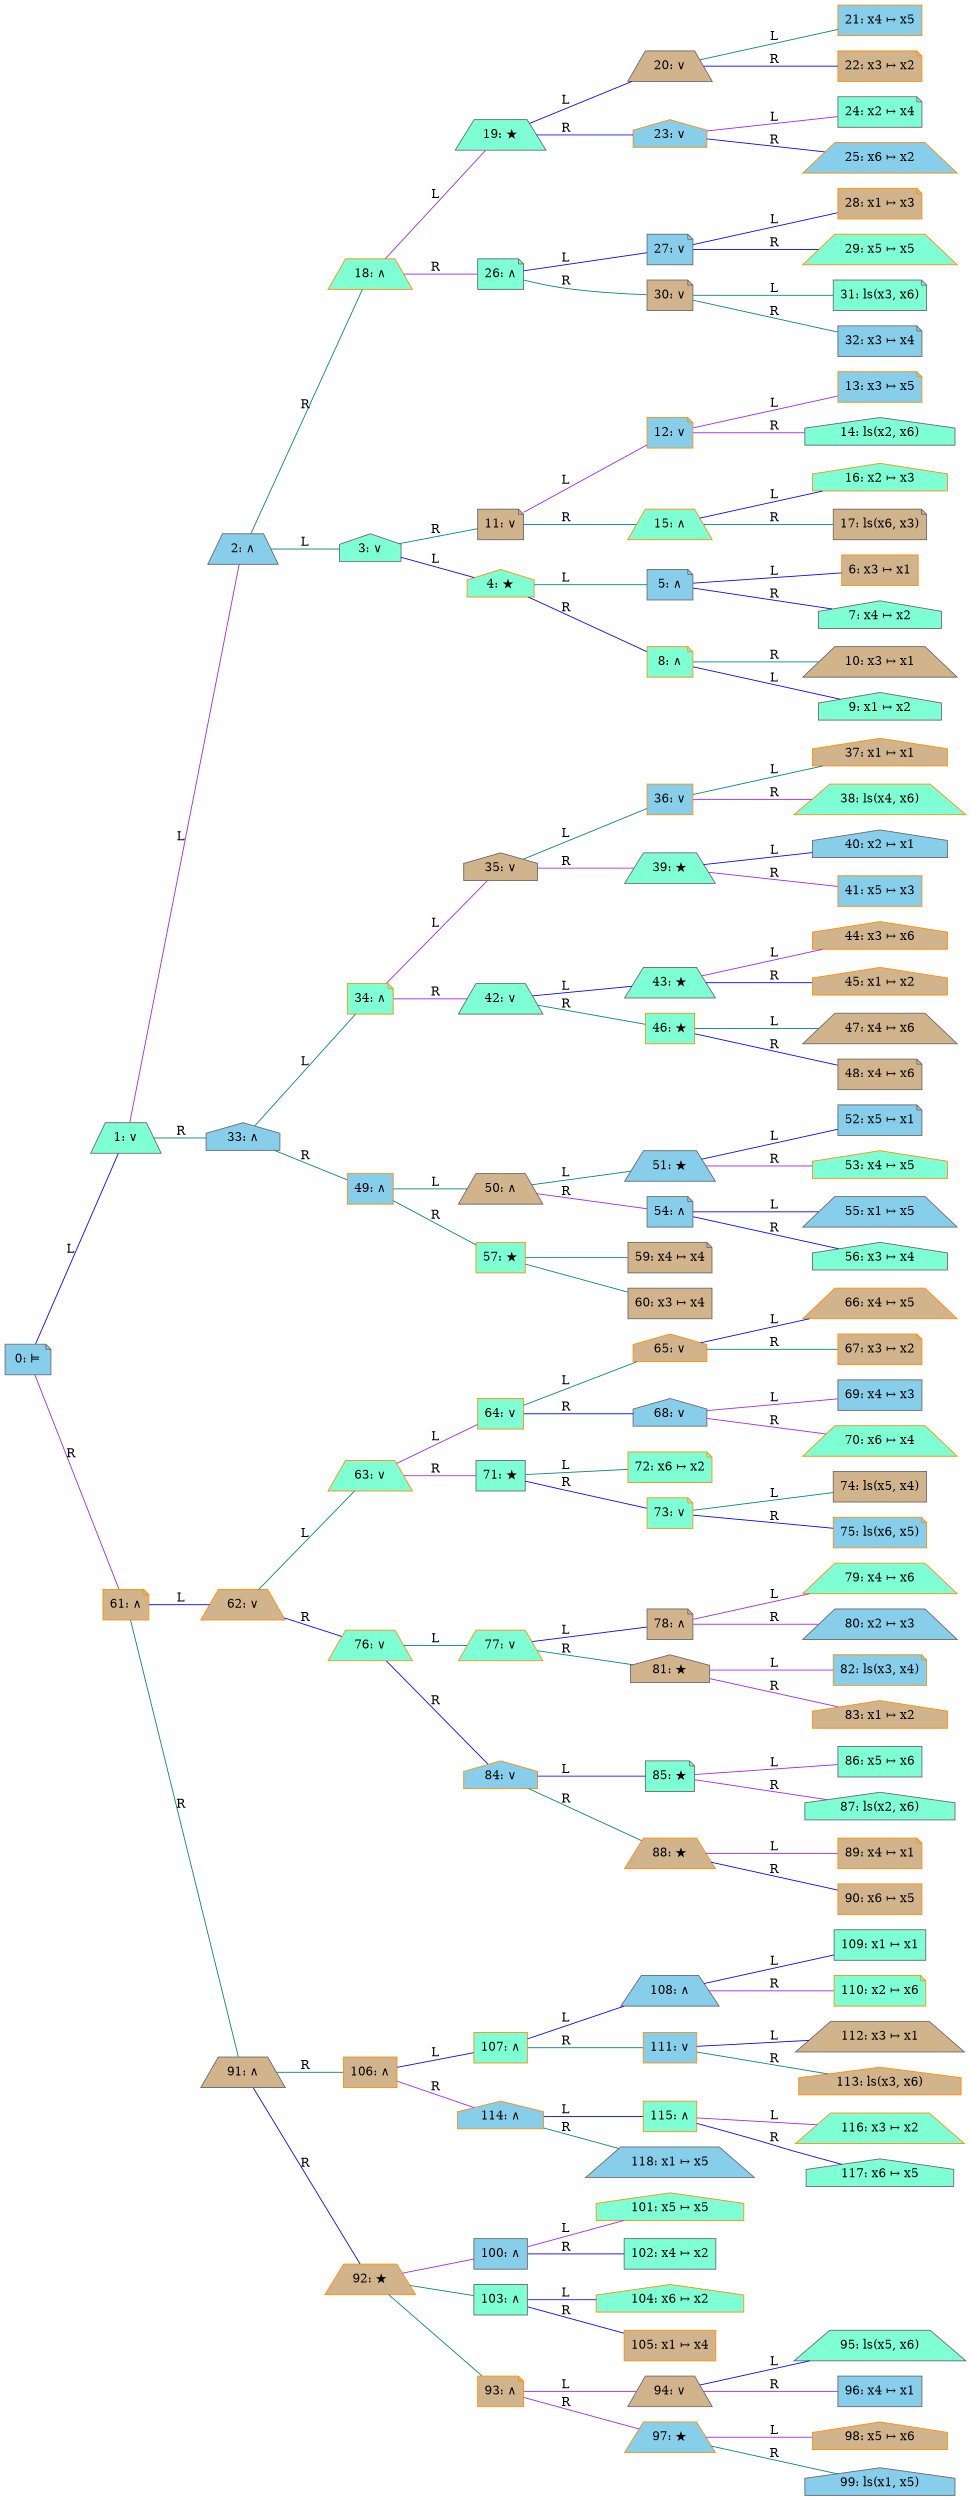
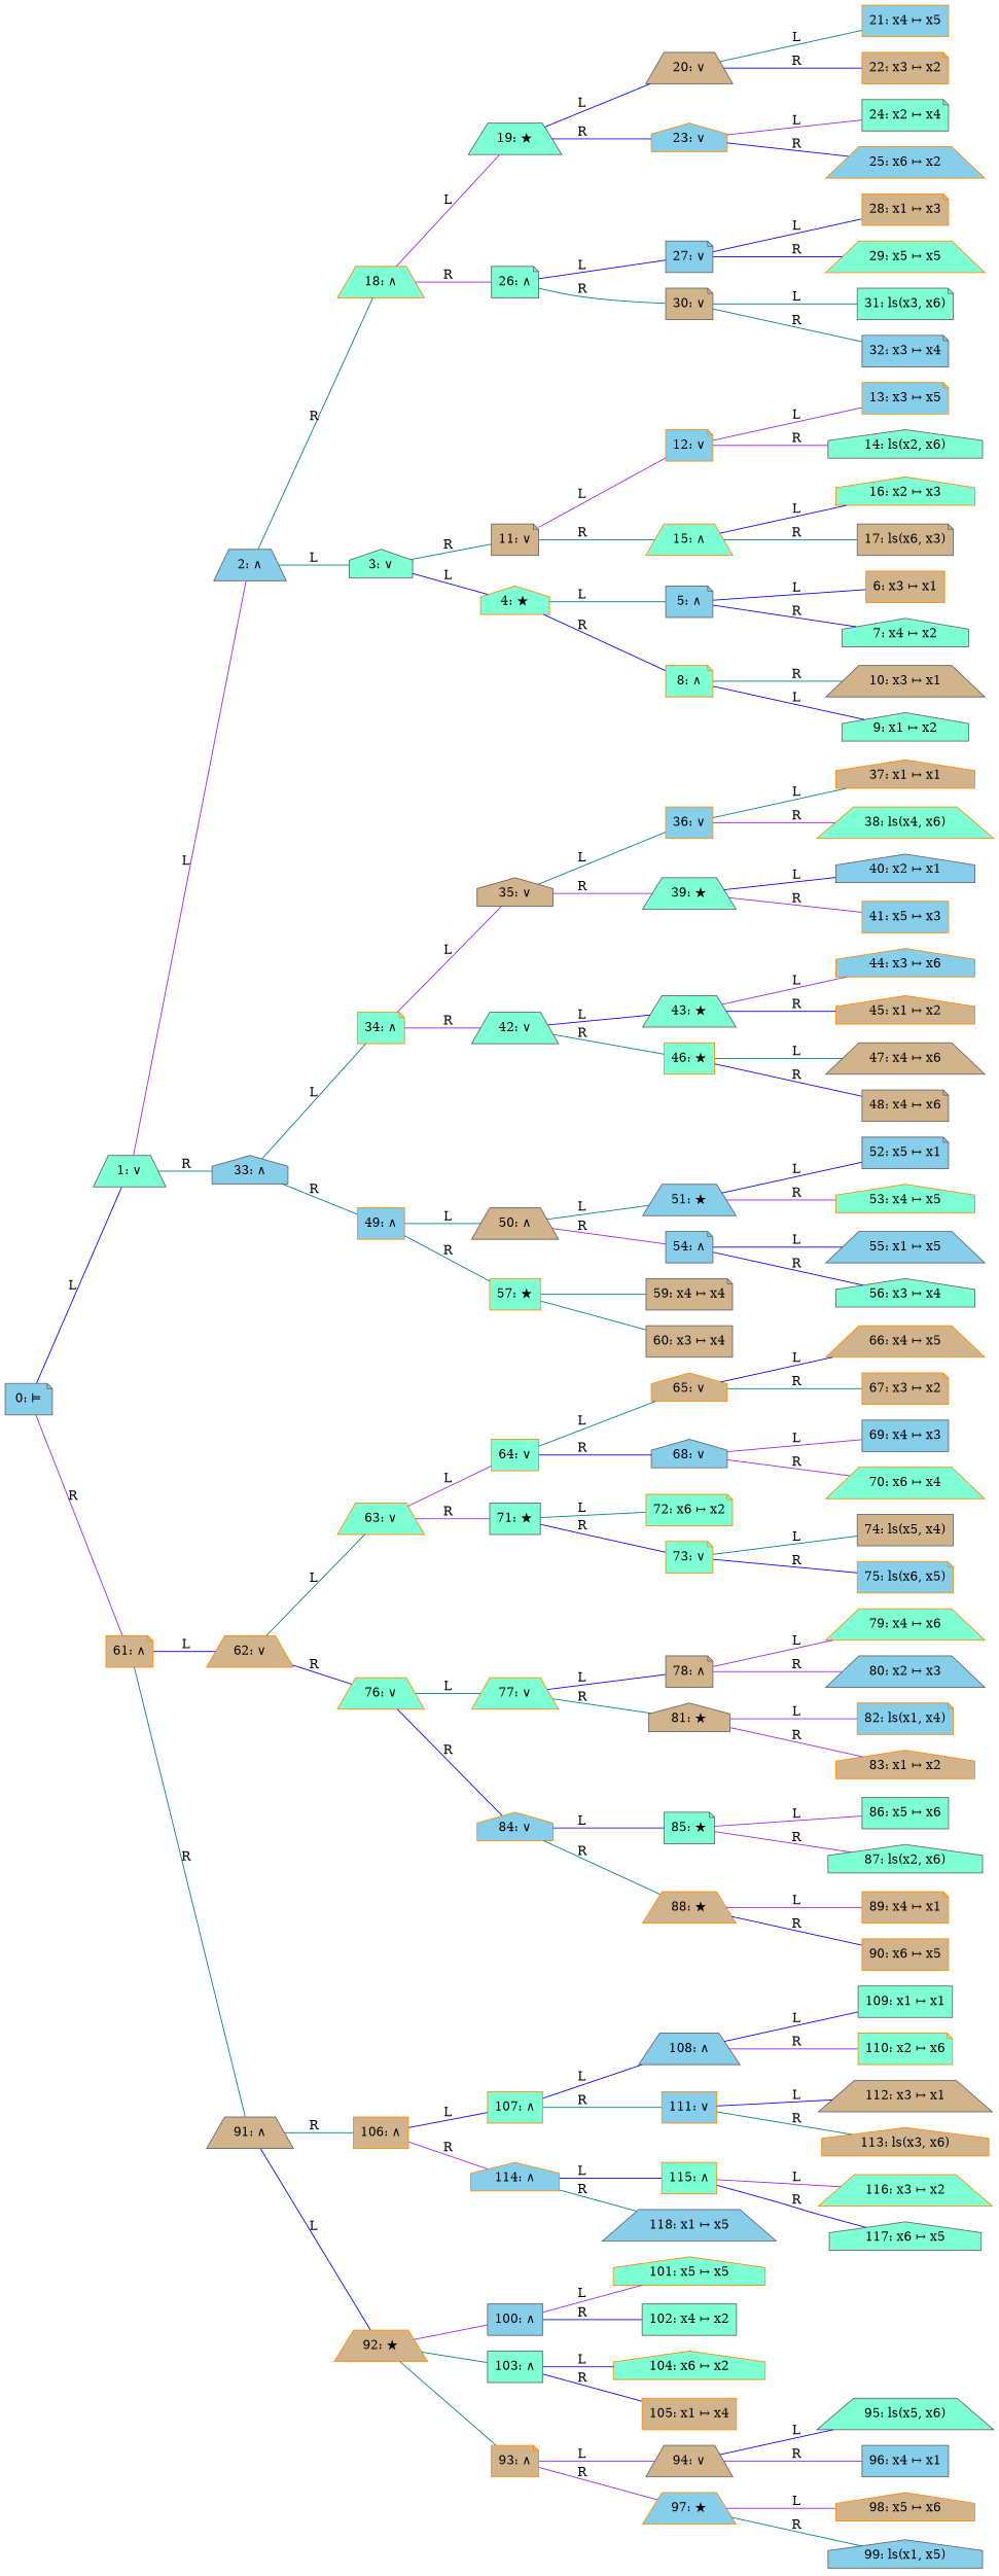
  digraph {
    rankdir=LR
    node [color=darkorange fillcolor=aquamarine shape=trapezium style=filled]
    edge [color=blue dir=none]
    "0: ⊨" [color=gray40 fillcolor=skyblue shape=note]
    "1: ∨" [color=gray40]
    "61: ∧" [fillcolor=tan shape=note]
    "2: ∧" [color=gray40 fillcolor=skyblue]
    "33: ∧" [color=gray40 fillcolor=skyblue shape=house]
    "62: ∨" [fillcolor=tan]
    "91: ∧" [color=gray40 fillcolor=tan]
    "100: ∧" [color=gray40 fillcolor=skyblue shape=box]
    "101: x5 ↦ x5" [shape=house]
    "102: x4 ↦ x2" [color=gray40 shape=box]
    "103: ∧" [color=gray40 shape=box]
    "104: x6 ↦ x2" [shape=house]
    "105: x1 ↦ x4" [fillcolor=tan shape=box]
    "106: ∧" [fillcolor=tan shape=box]
    "107: ∧" [shape=box]
    "114: ∧" [fillcolor=skyblue shape=house]
    "108: ∧" [color=gray40 fillcolor=skyblue]
    "111: ∨" [fillcolor=skyblue shape=box]
    "115: ∧" [shape=box]
    "118: x1 ↦ x5" [color=gray40 fillcolor=skyblue]
    "109: x1 ↦ x1" [color=gray40 shape=box]
    "110: x2 ↦ x6" [shape=note]
    "112: x3 ↦ x1" [color=gray40 fillcolor=tan]
    "113: ls(x3, x6)" [fillcolor=tan shape=house]
    "116: x3 ↦ x2"
    "117: x6 ↦ x5" [color=gray40 shape=house]
    "11: ∨" [color=gray40 fillcolor=tan shape=note]
    "12: ∨" [fillcolor=skyblue shape=note]
    "15: ∧"
    "13: x3 ↦ x5" [fillcolor=skyblue shape=note]
    "14: ls(x2, x6)" [color=gray40 shape=house]
    "16: x2 ↦ x3" [shape=house]
    "17: ls(x6, x3)" [color=gray40 fillcolor=tan shape=note]
    "19: ★" [color=gray40]
    "18: ∧"
    "26: ∧" [color=gray40 shape=note]
    "20: ∨" [color=gray40 fillcolor=tan]
    "23: ∨" [fillcolor=skyblue shape=house]
    "27: ∨" [color=gray40 fillcolor=skyblue shape=note]
    "30: ∨" [color=gray40 fillcolor=tan shape=note]
    "21: x4 ↦ x5" [fillcolor=skyblue shape=box]
    "22: x3 ↦ x2" [fillcolor=tan shape=note]
    "24: x2 ↦ x4" [color=gray40 shape=note]
    "25: x6 ↦ x2" [fillcolor=skyblue]
    "3: ∨" [color=gray40 shape=house]
    "34: ∧" [shape=note]
    "49: ∧" [fillcolor=skyblue shape=box]
    "28: x1 ↦ x3" [fillcolor=tan shape=note]
    "29: x5 ↦ x5"
    "31: ls(x3, x6)" [color=gray40 shape=note]
    "32: x3 ↦ x4" [color=gray40 fillcolor=skyblue shape=note]
    "4: ★" [shape=house]
    "35: ∨" [color=gray40 fillcolor=tan shape=house]
    "42: ∨" [color=gray40]
    "50: ∧" [color=gray40 fillcolor=tan]
    "57: ★" [shape=box]
    "36: ∨" [fillcolor=skyblue shape=box]
    "39: ★" [color=gray40]
    "43: ★" [color=gray40]
    "46: ★" [shape=box]
    "37: x1 ↦ x1" [fillcolor=tan shape=house]
    "38: ls(x4, x6)"
    "40: x2 ↦ x1" [color=gray40 fillcolor=skyblue shape=house]
    "41: x5 ↦ x3" [fillcolor=skyblue shape=box]
    "5: ∧" [color=gray40 fillcolor=skyblue shape=note]
    "8: ∧" [shape=note]
-   "44: x3 ↦ x6" [fillcolor=tan shape=house]
+   "44: x3 ↦ x6" [fillcolor=skyblue shape=house]
    "45: x1 ↦ x2" [fillcolor=tan shape=house]
    "47: x4 ↦ x6" [color=gray40 fillcolor=tan]
    "48: x4 ↦ x6" [color=gray40 fillcolor=tan shape=note]
    "51: ★" [color=gray40 fillcolor=skyblue]
    "54: ∧" [color=gray40 fillcolor=skyblue shape=note]
    "59: x4 ↦ x4" [color=gray40 fillcolor=tan shape=note]
    "60: x3 ↦ x4" [color=gray40 fillcolor=tan shape=box]
    "6: x3 ↦ x1" [fillcolor=tan shape=box]
    "7: x4 ↦ x2" [color=gray40 shape=house]
    "10: x3 ↦ x1" [color=gray40 fillcolor=tan]
    "9: x1 ↦ x2" [color=gray40 shape=house]
    "52: x5 ↦ x1" [color=gray40 fillcolor=skyblue shape=note]
    "53: x4 ↦ x5" [shape=house]
    "55: x1 ↦ x5" [color=gray40 fillcolor=skyblue]
    "56: x3 ↦ x4" [color=gray40 shape=house]
    "63: ∨"
    "76: ∨"
    "92: ★" [fillcolor=tan]
    "64: ∨" [shape=box]
    "71: ★" [color=gray40 shape=box]
    "77: ∨"
    "84: ∨" [fillcolor=skyblue shape=house]
    "65: ∨" [fillcolor=tan shape=house]
    "68: ∨" [color=gray40 fillcolor=skyblue shape=house]
    "72: x6 ↦ x2" [shape=note]
    "73: ∨" [shape=note]
    "66: x4 ↦ x5" [fillcolor=tan]
    "67: x3 ↦ x2" [fillcolor=tan shape=note]
    "69: x4 ↦ x3" [color=gray40 fillcolor=skyblue shape=box]
    "70: x6 ↦ x4"
    "74: ls(x5, x4)" [color=gray40 fillcolor=tan shape=box]
    "75: ls(x6, x5)" [fillcolor=skyblue shape=note]
    "78: ∧" [color=gray40 fillcolor=tan shape=note]
    "81: ★" [color=gray40 fillcolor=tan shape=house]
    "85: ★" [color=gray40 shape=note]
    "88: ★" [fillcolor=tan]
    "79: x4 ↦ x6"
    "80: x2 ↦ x3" [color=gray40 fillcolor=skyblue]
-   "82: ls(x3, x4)" [fillcolor=skyblue shape=note]
+   "82: ls(x3, x4)" [fillcolor=skyblue shape=note label="82: ls(x1, x4)"]
    "83: x1 ↦ x2" [fillcolor=tan shape=house]
    "86: x5 ↦ x6" [color=gray40 shape=box]
    "87: ls(x2, x6)" [color=gray40 shape=house]
    "89: x4 ↦ x1" [fillcolor=tan shape=note]
    "90: x6 ↦ x5" [fillcolor=tan shape=box]
    "93: ∧" [fillcolor=tan shape=note]
    "94: ∨" [color=gray40 fillcolor=tan]
    "97: ★" [fillcolor=skyblue]
    "95: ls(x5, x6)" [color=gray40]
    "96: x4 ↦ x1" [color=gray40 fillcolor=skyblue shape=box]
    "98: x5 ↦ x6" [fillcolor=tan shape=house]
    "99: ls(x1, x5)" [color=gray40 fillcolor=skyblue shape=house]
    "0: ⊨" -> "1: ∨" [label=L]
    "0: ⊨" -> "61: ∧" [color=purple label=R]
    "1: ∨" -> "2: ∧" [color=purple label=L]
    "1: ∨" -> "33: ∧" [color=teal label=R]
    "61: ∧" -> "62: ∨" [label=L]
    "61: ∧" -> "91: ∧" [color=teal label=R]
    "2: ∧" -> "18: ∧" [color=teal label=R]
    "2: ∧" -> "3: ∨" [color=teal label=L]
    "33: ∧" -> "34: ∧" [color=teal label=L]
    "33: ∧" -> "49: ∧" [color=teal label=R]
    "62: ∨" -> "63: ∨" [color=teal label=L]
    "62: ∨" -> "76: ∨" [label=R]
    "91: ∧" -> "106: ∧" [color=teal label=R]
-   "91: ∧" -> "92: ★" [label=R]
+   "91: ∧" -> "92: ★" [label=L]
    "100: ∧" -> "101: x5 ↦ x5" [color=purple label=L]
    "100: ∧" -> "102: x4 ↦ x2" [label=R]
    "103: ∧" -> "104: x6 ↦ x2" [label=L]
    "103: ∧" -> "105: x1 ↦ x4" [label=R]
    "106: ∧" -> "107: ∧" [label=L]
    "106: ∧" -> "114: ∧" [color=purple label=R]
    "107: ∧" -> "108: ∧" [label=L]
    "107: ∧" -> "111: ∨" [color=teal label=R]
    "114: ∧" -> "115: ∧" [label=L]
    "114: ∧" -> "118: x1 ↦ x5" [color=teal label=R]
    "108: ∧" -> "109: x1 ↦ x1" [label=L]
    "108: ∧" -> "110: x2 ↦ x6" [color=purple label=R]
    "111: ∨" -> "112: x3 ↦ x1" [label=L]
    "111: ∨" -> "113: ls(x3, x6)" [color=teal label=R]
    "115: ∧" -> "116: x3 ↦ x2" [color=purple label=L]
    "115: ∧" -> "117: x6 ↦ x5" [label=R]
    "11: ∨" -> "12: ∨" [color=purple label=L]
    "11: ∨" -> "15: ∧" [color=teal label=R]
    "12: ∨" -> "13: x3 ↦ x5" [color=purple label=L]
    "12: ∨" -> "14: ls(x2, x6)" [color=purple label=R]
    "15: ∧" -> "16: x2 ↦ x3" [label=L]
    "15: ∧" -> "17: ls(x6, x3)" [color=teal label=R]
    "19: ★" -> "20: ∨" [label=L]
    "19: ★" -> "23: ∨" [label=R]
    "18: ∧" -> "19: ★" [color=purple label=L]
    "18: ∧" -> "26: ∧" [color=purple label=R]
    "26: ∧" -> "27: ∨" [label=L]
    "26: ∧" -> "30: ∨" [color=teal label=R]
    "20: ∨" -> "21: x4 ↦ x5" [color=teal label=L]
    "20: ∨" -> "22: x3 ↦ x2" [label=R]
    "23: ∨" -> "24: x2 ↦ x4" [color=purple label=L]
    "23: ∨" -> "25: x6 ↦ x2" [label=R]
    "27: ∨" -> "28: x1 ↦ x3" [label=L]
    "27: ∨" -> "29: x5 ↦ x5" [label=R]
    "30: ∨" -> "31: ls(x3, x6)" [color=teal label=L]
    "30: ∨" -> "32: x3 ↦ x4" [color=teal label=R]
    "3: ∨" -> "11: ∨" [color=teal label=R]
    "3: ∨" -> "4: ★" [label=L]
    "34: ∧" -> "35: ∨" [color=purple label=L]
    "34: ∧" -> "42: ∨" [color=purple label=R]
    "49: ∧" -> "50: ∧" [color=teal label=L]
    "49: ∧" -> "57: ★" [color=teal label=R]
    "4: ★" -> "5: ∧" [color=teal label=L]
    "4: ★" -> "8: ∧" [label=R]
    "35: ∨" -> "36: ∨" [color=teal label=L]
    "35: ∨" -> "39: ★" [color=purple label=R]
    "42: ∨" -> "43: ★" [label=L]
    "42: ∨" -> "46: ★" [color=teal label=R]
    "50: ∧" -> "51: ★" [color=teal label=L]
    "50: ∧" -> "54: ∧" [color=purple label=R]
    "57: ★" -> "59: x4 ↦ x4" [color=teal]
    "57: ★" -> "60: x3 ↦ x4" [color=teal]
    "36: ∨" -> "37: x1 ↦ x1" [color=teal label=L]
    "36: ∨" -> "38: ls(x4, x6)" [color=purple label=R]
    "39: ★" -> "40: x2 ↦ x1" [label=L]
    "39: ★" -> "41: x5 ↦ x3" [color=purple label=R]
    "43: ★" -> "44: x3 ↦ x6" [color=purple label=L]
    "43: ★" -> "45: x1 ↦ x2" [label=R]
    "46: ★" -> "47: x4 ↦ x6" [color=teal label=L]
    "46: ★" -> "48: x4 ↦ x6" [label=R]
    "5: ∧" -> "6: x3 ↦ x1" [label=L]
    "5: ∧" -> "7: x4 ↦ x2" [label=R]
    "8: ∧" -> "10: x3 ↦ x1" [color=teal label=R]
    "8: ∧" -> "9: x1 ↦ x2" [label=L]
    "51: ★" -> "52: x5 ↦ x1" [label=L]
    "51: ★" -> "53: x4 ↦ x5" [color=purple label=R]
    "54: ∧" -> "55: x1 ↦ x5" [label=L]
    "54: ∧" -> "56: x3 ↦ x4" [label=R]
    "63: ∨" -> "64: ∨" [color=purple label=L]
    "63: ∨" -> "71: ★" [color=purple label=R]
    "76: ∨" -> "77: ∨" [color=teal label=L]
    "76: ∨" -> "84: ∨" [label=R]
    "92: ★" -> "100: ∧" [color=purple]
    "92: ★" -> "103: ∧" [color=teal]
    "92: ★" -> "93: ∧" [color=teal]
    "64: ∨" -> "65: ∨" [color=teal label=L]
    "64: ∨" -> "68: ∨" [label=R]
    "71: ★" -> "72: x6 ↦ x2" [color=teal label=L]
    "71: ★" -> "73: ∨" [label=R]
    "77: ∨" -> "78: ∧" [label=L]
    "77: ∨" -> "81: ★" [color=teal label=R]
    "84: ∨" -> "85: ★" [label=L]
    "84: ∨" -> "88: ★" [color=teal label=R]
    "65: ∨" -> "66: x4 ↦ x5" [label=L]
    "65: ∨" -> "67: x3 ↦ x2" [color=teal label=R]
    "68: ∨" -> "69: x4 ↦ x3" [color=purple label=L]
    "68: ∨" -> "70: x6 ↦ x4" [color=purple label=R]
    "73: ∨" -> "74: ls(x5, x4)" [color=teal label=L]
    "73: ∨" -> "75: ls(x6, x5)" [label=R]
    "78: ∧" -> "79: x4 ↦ x6" [color=purple label=L]
    "78: ∧" -> "80: x2 ↦ x3" [color=purple label=R]
    "81: ★" -> "82: ls(x3, x4)" [color=purple label=L]
    "81: ★" -> "83: x1 ↦ x2" [color=purple label=R]
    "85: ★" -> "86: x5 ↦ x6" [color=purple label=L]
    "85: ★" -> "87: ls(x2, x6)" [color=purple label=R]
    "88: ★" -> "89: x4 ↦ x1" [color=purple label=L]
    "88: ★" -> "90: x6 ↦ x5" [label=R]
    "93: ∧" -> "94: ∨" [color=purple label=L]
    "93: ∧" -> "97: ★" [color=purple label=R]
    "94: ∨" -> "95: ls(x5, x6)" [label=L]
    "94: ∨" -> "96: x4 ↦ x1" [color=purple label=R]
    "97: ★" -> "98: x5 ↦ x6" [color=purple label=L]
    "97: ★" -> "99: ls(x1, x5)" [color=teal label=R]
  }
